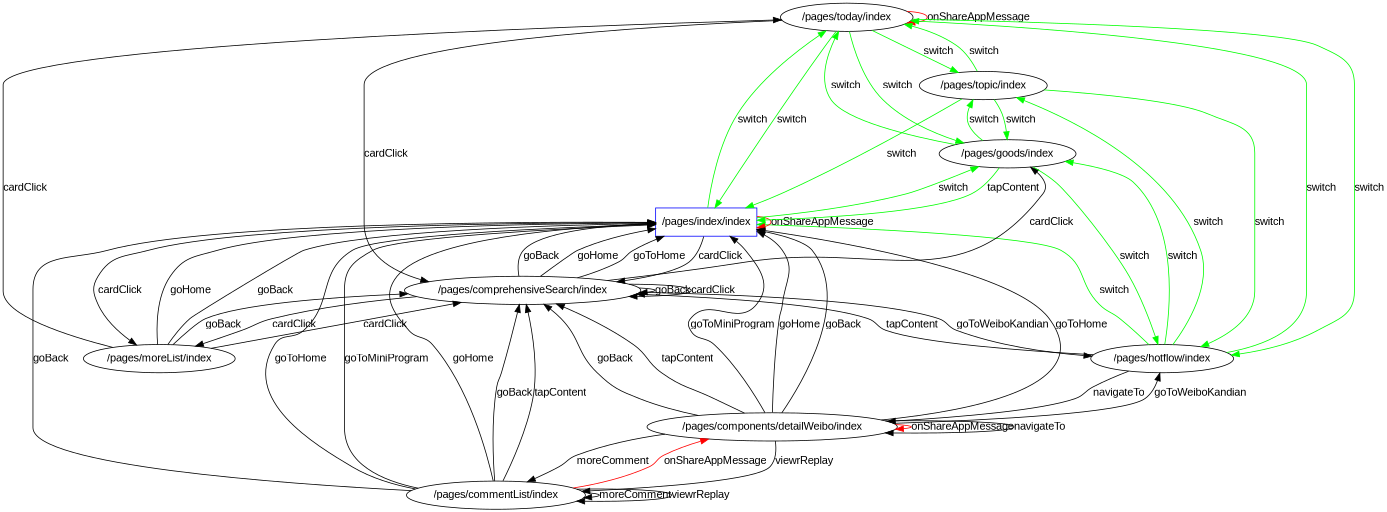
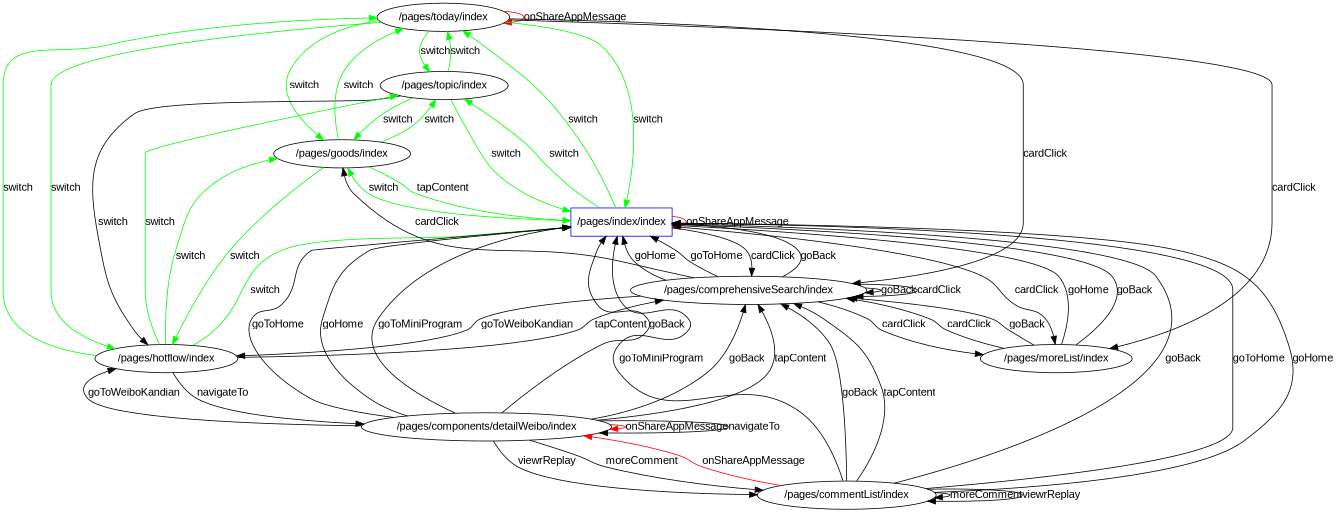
  digraph {
    fontname="Liberation Sans"
    node [fontname="Liberation Sans"]
    edge [fontname="Liberation Sans"]
    n1 [label="/pages/today/index"]
    n2 [label="/pages/topic/index"]
    n3 [label="/pages/hotflow/index"]
    n4 [color=blue label="/pages/index/index" shape=rectangle]
    n5 [label="/pages/moreList/index"]
    n6 [label="/pages/comprehensiveSearch/index"]
    n7 [label="/pages/goods/index"]
    n8 [label="/pages/components/detailWeibo/index"]
    n9 [label="/pages/commentList/index"]
    n1 -> n1 [color=red label=onShareAppMessage]
    n1 -> n2 [color=green label=switch]
    n1 -> n3 [color=green label=switch]
    n1 -> n4 [color=green label=switch]
-   n5 -> n1 [label=cardClick]
+   n1 -> n5 [label=cardClick]
    n1 -> n6 [label=cardClick]
    n1 -> n7 [color=green label=switch]
    n2 -> n1 [color=green label=switch]
-   n2 -> n3 [color=green label=switch]
+   n2 -> n3 [color=black label=switch]
    n2 -> n4 [color=green label=switch]
    n2 -> n7 [color=green label=switch]
    n3 -> n1 [color=green label=switch]
    n3 -> n2 [color=green label=switch]
    n3 -> n4 [color=green label=switch]
    n3 -> n6 [label=tapContent]
    n3 -> n7 [color=green label=switch]
    n3 -> n8 [label=navigateTo]
    n4 -> n1 [color=green label=switch]
+   n4 -> n2 [color=green label=switch]
    n4 -> n4 [color=red label=onShareAppMessage]
    n4 -> n5 [label=cardClick]
    n4 -> n6 [label=cardClick]
    n4 -> n7 [color=green label=switch]
    n5 -> n4 [label=goHome]
    n5 -> n4 [label=goBack]
    n5 -> n6 [label=cardClick]
    n5 -> n6 [label=goBack]
    n6 -> n3 [label=goToWeiboKandian]
    n6 -> n4 [label=goBack]
    n6 -> n4 [label=goHome]
    n6 -> n4 [label=goToHome]
    n6 -> n5 [label=cardClick]
    n6 -> n6 [label=goBack]
    n6 -> n6 [label=cardClick]
    n6 -> n7 [label=cardClick]
    n7 -> n1 [color=green label=switch]
    n7 -> n2 [color=green label=switch]
    n7 -> n3 [color=green label=switch]
    n7 -> n4 [color=green label=tapContent]
    n8 -> n3 [label=goToWeiboKandian]
    n8 -> n4 [label=goBack]
    n8 -> n4 [label=goToHome]
    n8 -> n4 [label=goHome]
    n8 -> n4 [label=goToMiniProgram]
    n8 -> n6 [label=goBack]
    n8 -> n6 [label=tapContent]
    n8 -> n8 [color=red label=onShareAppMessage]
    n8 -> n8 [label=navigateTo]
    n8 -> n9 [label=viewrReplay]
    n8 -> n9 [label=moreComment]
    n9 -> n4 [label=goToMiniProgram]
    n9 -> n4 [label=goBack]
    n9 -> n4 [label=goToHome]
    n9 -> n4 [label=goHome]
    n9 -> n6 [label=goBack]
    n9 -> n6 [label=tapContent]
    n9 -> n8 [color=red label=onShareAppMessage]
    n9 -> n9 [label=moreComment]
    n9 -> n9 [label=viewrReplay]
  }
